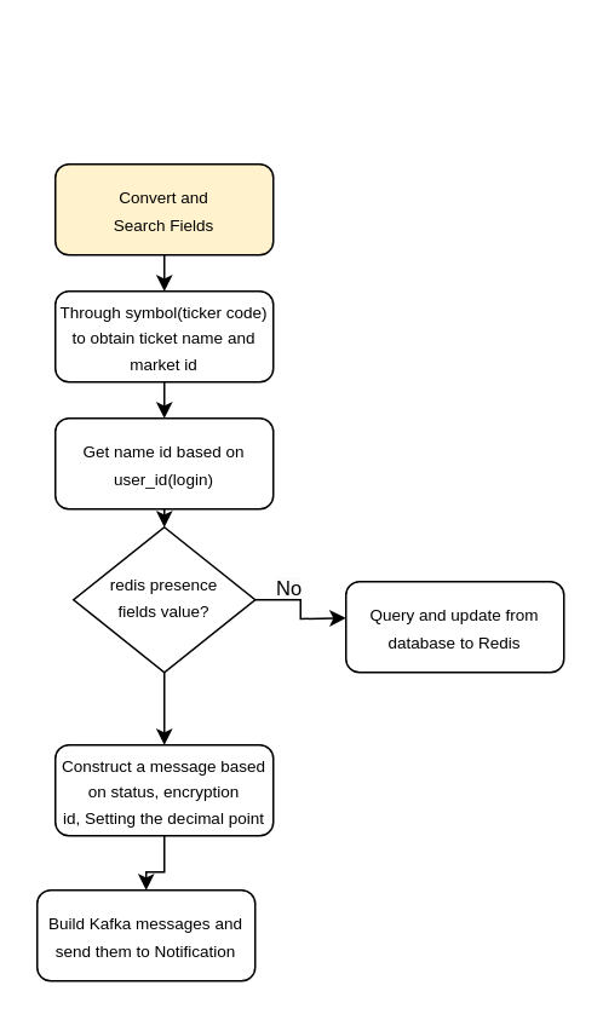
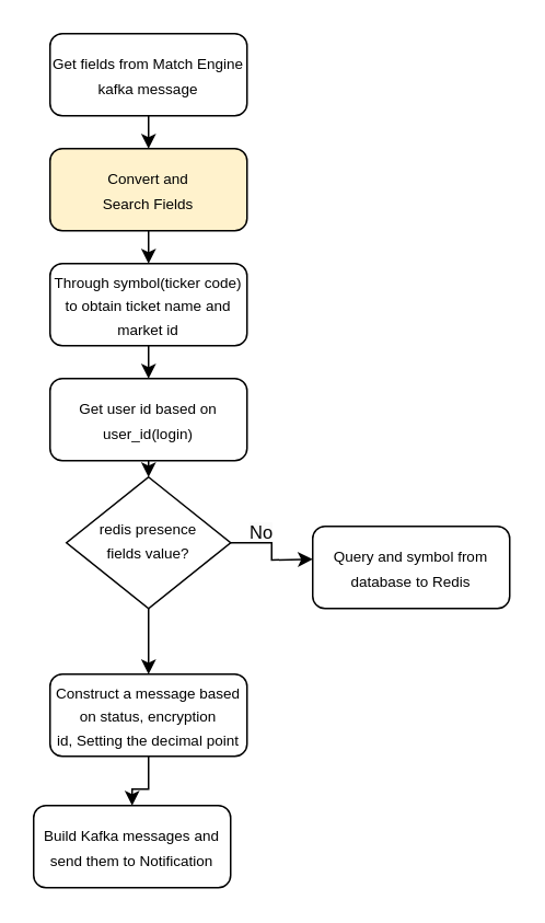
  <mxCell id="0" />
  <mxCell id="1" parent="0" />
  <mxCell id="2" value="" style="edgeStyle=orthogonalEdgeStyle;rounded=0;orthogonalLoop=1;jettySize=auto;html=1;" edge="1" parent="1" source="4"><mxGeometry relative="1" as="geometry"><mxPoint x="190" y="340" as="targetPoint" /></mxGeometry></mxCell>
  <mxCell id="3" value="" style="edgeStyle=orthogonalEdgeStyle;rounded=0;orthogonalLoop=1;jettySize=auto;html=1;" edge="1" parent="1" source="4" target="7"><mxGeometry relative="1" as="geometry" /></mxCell>
  <mxCell id="4" value="&lt;font style=&quot;font-size: 9px;&quot;&gt;redis presence &lt;br&gt;fields value?&lt;/font&gt;" style="rhombus;whiteSpace=wrap;html=1;shadow=0;fontFamily=Helvetica;fontSize=12;align=center;strokeWidth=1;spacing=6;spacingTop=-4;" parent="1" vertex="1"><mxGeometry x="40" y="290" width="100" height="80" as="geometry" /></mxCell>
  <mxCell id="5" value="&lt;span style=&quot;color: rgb(0, 0, 0); font-family: Helvetica; font-size: 11px; font-style: normal; font-variant-ligatures: normal; font-variant-caps: normal; font-weight: 400; letter-spacing: normal; orphans: 2; text-align: center; text-indent: 0px; text-transform: none; widows: 2; word-spacing: 0px; -webkit-text-stroke-width: 0px; background-color: rgb(251, 251, 251); text-decoration-thickness: initial; text-decoration-style: initial; text-decoration-color: initial; float: none; display: inline !important;&quot;&gt;No&lt;/span&gt;" style="text;whiteSpace=wrap;html=1;" vertex="1" parent="1"><mxGeometry x="150" y="310" width="30" height="30" as="geometry" /></mxCell>
  <mxCell id="6" value="" style="edgeStyle=orthogonalEdgeStyle;rounded=0;orthogonalLoop=1;jettySize=auto;html=1;" edge="1" parent="1" source="7" target="17"><mxGeometry relative="1" as="geometry" /></mxCell>
  <mxCell id="7" value="&lt;font style=&quot;font-size: 9px;&quot;&gt;Construct a message based on status, encryption id,&amp;nbsp;Setting the decimal point&lt;/font&gt;" style="rounded=1;whiteSpace=wrap;html=1;fontSize=12;glass=0;strokeWidth=1;shadow=0;" vertex="1" parent="1"><mxGeometry x="30" y="410" width="120" height="50" as="geometry" /></mxCell>
+ <mxCell id="8" value="&lt;font style=&quot;font-size: 9px;&quot;&gt;Get fields from Match Engine kafka message&lt;/font&gt;" style="rounded=1;whiteSpace=wrap;html=1;fontSize=12;glass=0;strokeWidth=1;shadow=0;" vertex="1" parent="1"><mxGeometry x="30" y="20" width="120" height="50" as="geometry" /></mxCell>
  <mxCell id="9" value="&lt;font style=&quot;font-size: 9px;&quot;&gt;Convert and&lt;br style=&quot;border-color: var(--border-color);&quot;&gt;Search Fields&lt;/font&gt;" style="rounded=1;whiteSpace=wrap;html=1;fontSize=12;glass=0;strokeWidth=1;shadow=0;fillColor=#fff2cc;" vertex="1" parent="1"><mxGeometry x="30" y="90" width="120" height="50" as="geometry" /></mxCell>
  <mxCell id="10" value="&lt;font style=&quot;font-size: 9px;&quot;&gt;Through symbol(ticker code) to obtain ticket name and market id&lt;/font&gt;" style="rounded=1;whiteSpace=wrap;html=1;fontSize=12;glass=0;strokeWidth=1;shadow=0;" vertex="1" parent="1"><mxGeometry x="30" y="160" width="120" height="50" as="geometry" /></mxCell>
- <mxCell id="11" value="&lt;font style=&quot;font-size: 9px;&quot;&gt;Get name id based on user_id(login)&lt;/font&gt;" style="rounded=1;whiteSpace=wrap;html=1;fontSize=12;glass=0;strokeWidth=1;shadow=0;" vertex="1" parent="1"><mxGeometry x="30" y="230" width="120" height="50" as="geometry" /></mxCell>
+ <mxCell id="11" value="&lt;font style=&quot;font-size: 9px;&quot;&gt;Get user id based on user_id(login)&lt;/font&gt;" style="rounded=1;whiteSpace=wrap;html=1;fontSize=12;glass=0;strokeWidth=1;shadow=0;" vertex="1" parent="1"><mxGeometry x="30" y="230" width="120" height="50" as="geometry" /></mxCell>
+ <mxCell id="12" value="" style="endArrow=classic;html=1;rounded=0;exitX=0.5;exitY=1;exitDx=0;exitDy=0;" edge="1" parent="1" source="8" target="9"><mxGeometry width="50" height="50" relative="1" as="geometry"><mxPoint x="110" y="280" as="sourcePoint" /><mxPoint x="160" y="230" as="targetPoint" /></mxGeometry></mxCell>
  <mxCell id="13" value="" style="endArrow=classic;html=1;rounded=0;exitX=0.5;exitY=1;exitDx=0;exitDy=0;" edge="1" parent="1" source="9" target="10"><mxGeometry width="50" height="50" relative="1" as="geometry"><mxPoint x="110" y="280" as="sourcePoint" /><mxPoint x="160" y="230" as="targetPoint" /></mxGeometry></mxCell>
  <mxCell id="14" value="" style="endArrow=classic;html=1;rounded=0;exitX=0.5;exitY=1;exitDx=0;exitDy=0;entryX=0.5;entryY=0;entryDx=0;entryDy=0;" edge="1" parent="1" source="10" target="11"><mxGeometry width="50" height="50" relative="1" as="geometry"><mxPoint x="110" y="280" as="sourcePoint" /><mxPoint x="160" y="230" as="targetPoint" /></mxGeometry></mxCell>
  <mxCell id="15" value="" style="endArrow=classic;html=1;rounded=0;exitX=0.5;exitY=1;exitDx=0;exitDy=0;" edge="1" parent="1" source="11" target="4"><mxGeometry width="50" height="50" relative="1" as="geometry"><mxPoint x="110" y="310" as="sourcePoint" /><mxPoint x="160" y="260" as="targetPoint" /></mxGeometry></mxCell>
- <mxCell id="16" value="&lt;font style=&quot;font-size: 9px;&quot;&gt;Query and update from database to Redis&lt;/font&gt;" style="rounded=1;whiteSpace=wrap;html=1;fontSize=12;glass=0;strokeWidth=1;shadow=0;" vertex="1" parent="1"><mxGeometry x="190" y="320" width="120" height="50" as="geometry" /></mxCell>
+ <mxCell id="16" value="&lt;font style=&quot;font-size: 9px;&quot;&gt;Query and symbol from database to Redis&lt;/font&gt;" style="rounded=1;whiteSpace=wrap;html=1;fontSize=12;glass=0;strokeWidth=1;shadow=0;" vertex="1" parent="1"><mxGeometry x="190" y="320" width="120" height="50" as="geometry" /></mxCell>
  <mxCell id="17" value="&lt;font style=&quot;font-size: 9px;&quot;&gt;Build Kafka messages and send them to Notification&lt;/font&gt;" style="rounded=1;whiteSpace=wrap;html=1;fontSize=12;glass=0;strokeWidth=1;shadow=0;" vertex="1" parent="1"><mxGeometry x="20" y="490" width="120" height="50" as="geometry" /></mxCell>
